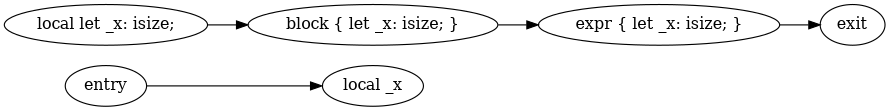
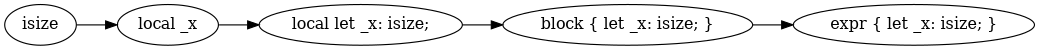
  digraph {
    rankdir=LR
-   n1 [label=entry]
+   n1 [label=isize]
    n2 [label="local _x"]
    n3 [label="local let _x: isize;"]
-   n4 [label=exit]
    n5 [label="block { let _x: isize; }"]
    n6 [label="expr { let _x: isize; }"]
    n1 -> n2
+   n2 -> n3
    n3 -> n5
    n5 -> n6
-   n6 -> n4
  }
